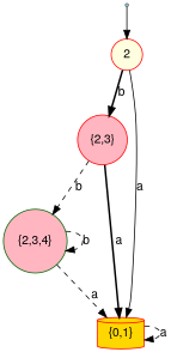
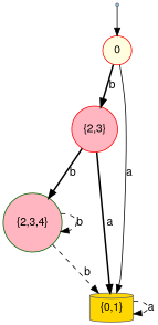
  digraph {
    fontname="Helvetica,Arial,sans-serif"
    ordering=in
    rankdir=TB
    node [color=gray40 fillcolor=lightpink fontname="Helvetica,Arial,sans-serif" shape=circle style=filled]
    edge [fontname="Helvetica,Arial,sans-serif" style=dashed]
    "{2,3,4}" [color=darkgreen]
-   "{0,1}" [color=red fillcolor=gold shape=cylinder]
+   "{0,1}" [fillcolor=gold shape=cylinder]
    "{2,3}" [color=red]
    ENTRY [fillcolor=skyblue shape=point]
-   0 [color=red fillcolor=lightyellow label=2]
+   0 [color=red fillcolor=lightyellow]
    "{2,3,4}" -> "{2,3,4}" [label=b]
-   "{2,3,4}" -> "{0,1}" [label=a]
+   "{2,3,4}" -> "{0,1}" [label=b]
    "{0,1}" -> "{0,1}" [label=a]
-   "{2,3}" -> "{2,3,4}" [label=b]
+   "{2,3}" -> "{2,3,4}" [label=b style=bold]
    "{2,3}" -> "{0,1}" [label=a style=bold]
    ENTRY -> 0 [style=solid]
    0 -> "{0,1}" [label=a style=solid]
    0 -> "{2,3}" [label=b style=bold]
  }
